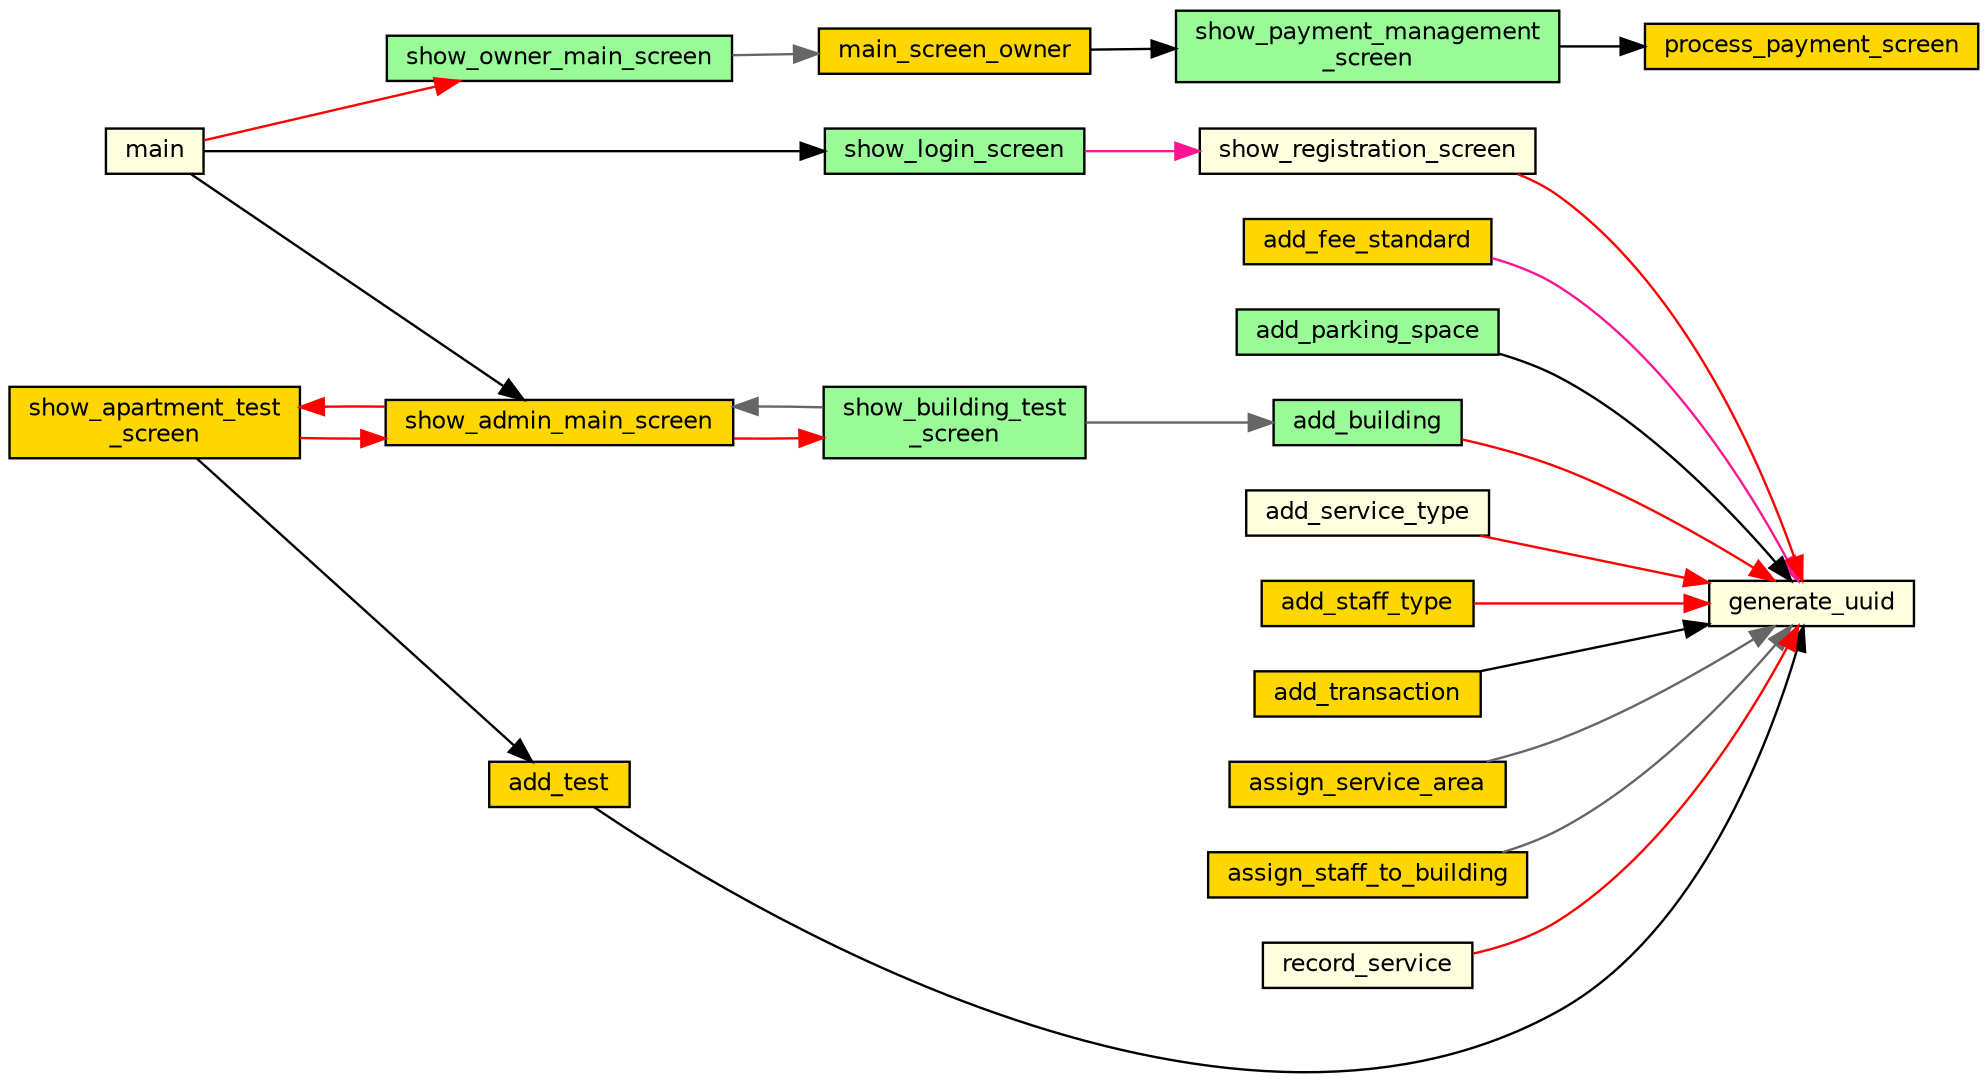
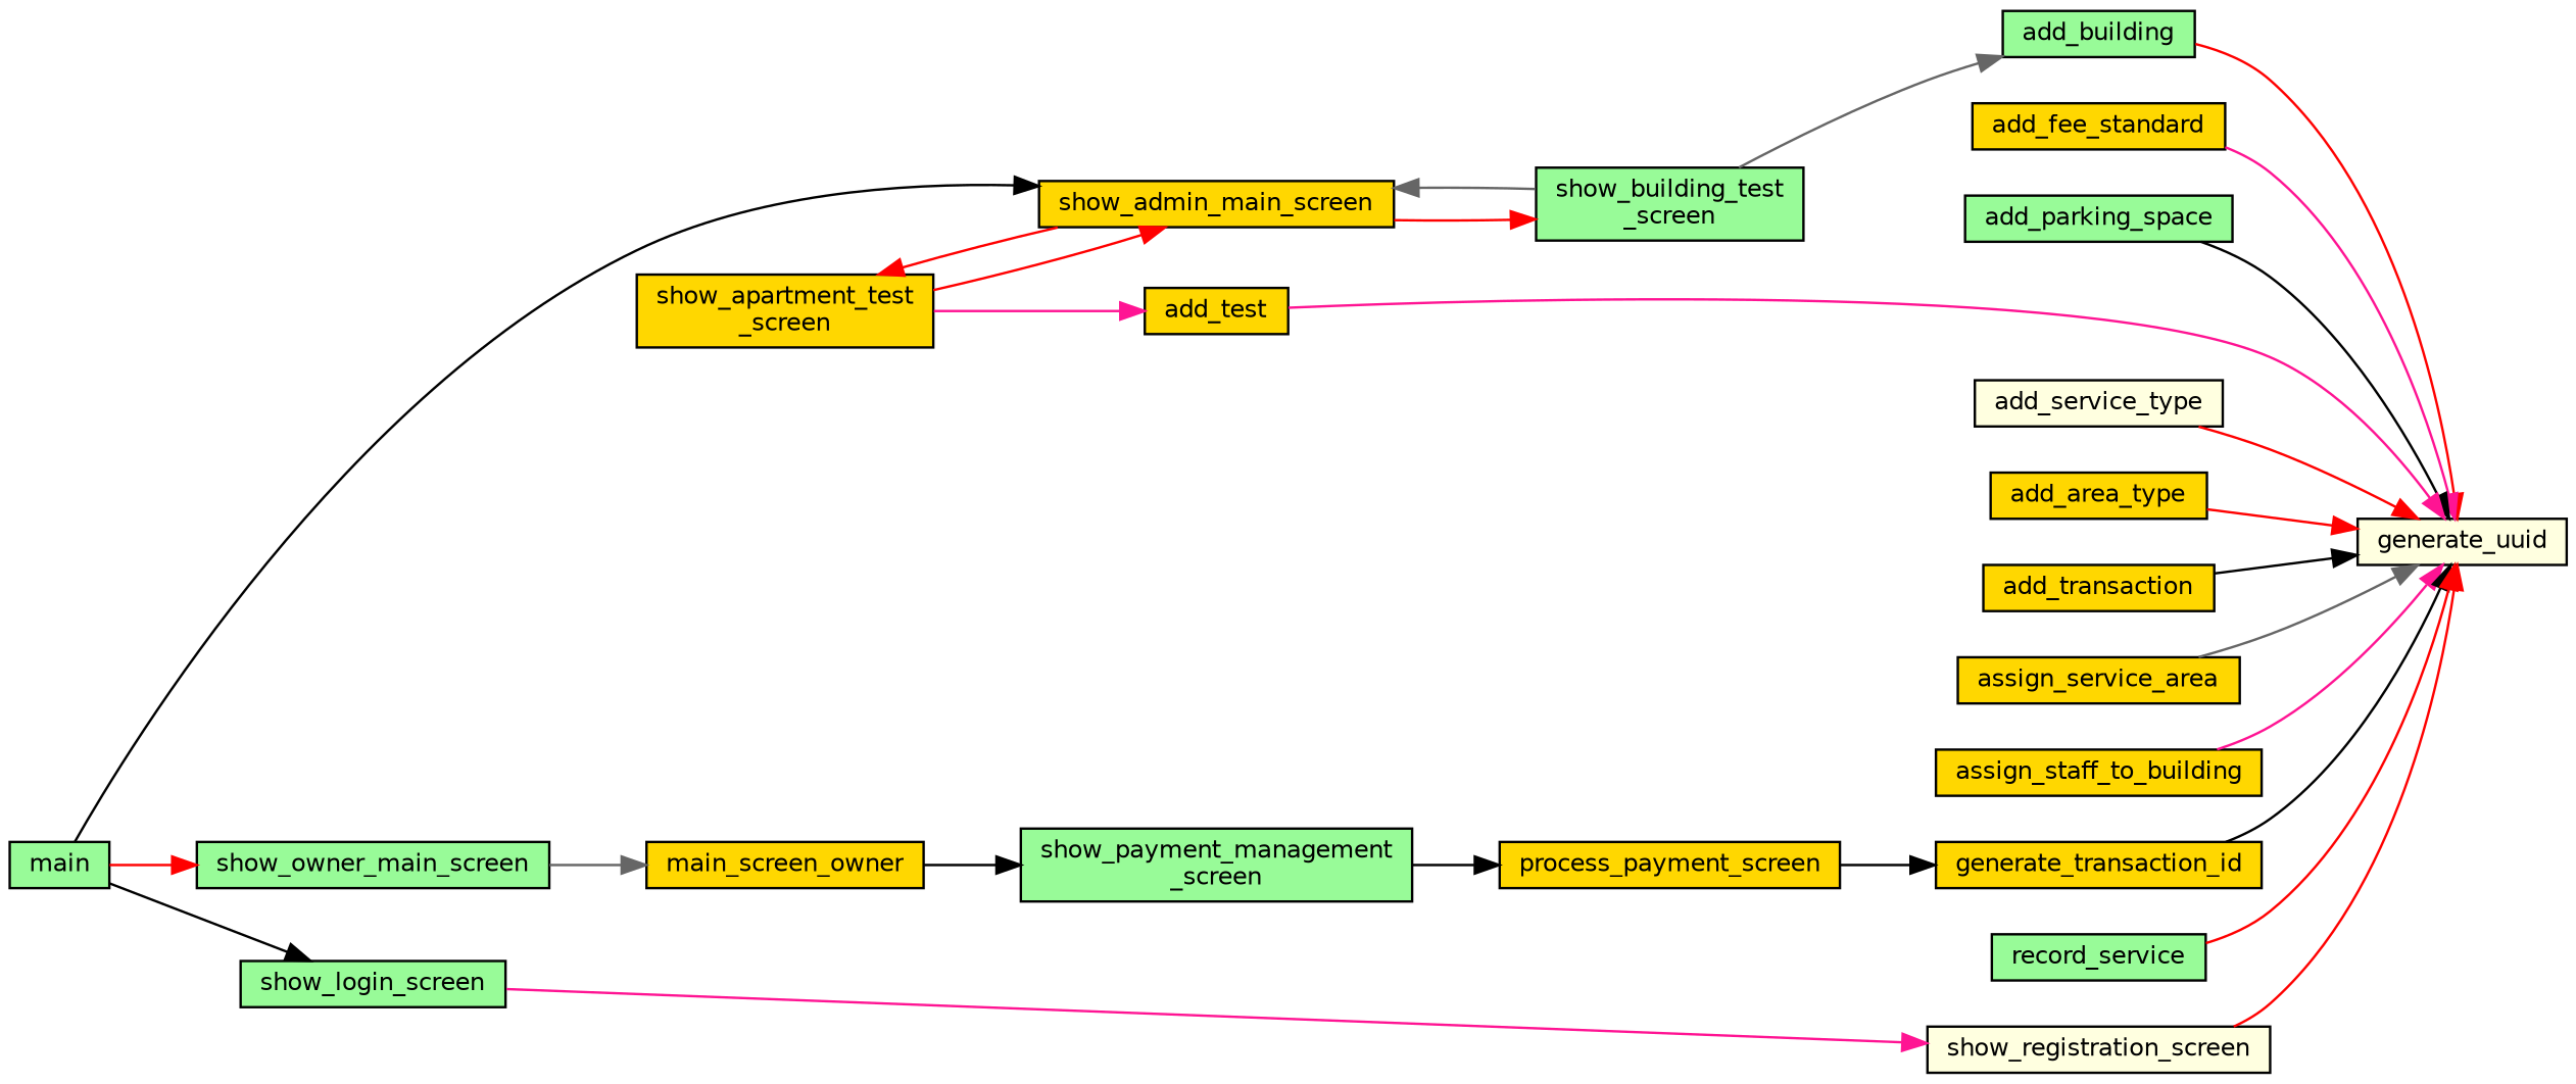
  digraph {
    rankdir=RL
    node [color=black fillcolor=gold fontname=Helvetica fontsize=10 shape=record style=filled]
    edge [color=red dir=back fontname=Helvetica fontsize=10 labelfontname=Helvetica labelfontsize=10 style=solid]
    n1 [fillcolor=lightyellow fontcolor=black height=0.2 label=generate_uuid width=0.4]
    n2 [fillcolor=palegreen height=0.2 label=add_building width=0.4]
    n3 [height=0.2 label=add_fee_standard width=0.4]
    n4 [fillcolor=palegreen height=0.2 label=add_parking_space width=0.4]
    n5 [height=0.2 label=add_test width=0.4]
    n6 [fillcolor=lightyellow height=0.2 label=add_service_type width=0.4]
-   n7 [height=0.2 label=add_staff_type width=0.4]
+   n7 [height=0.2 label=add_area_type width=0.4]
    n8 [height=0.2 label=add_transaction width=0.4]
    n9 [height=0.2 label=assign_service_area width=0.4]
    n10 [height=0.2 label=assign_staff_to_building width=0.4]
-   n12 [fillcolor=lightyellow height=0.2 label=record_service width=0.4]
+   n11 [height=0.2 label=generate_transaction_id width=0.4]
+   n12 [fillcolor=palegreen height=0.2 label=record_service width=0.4]
    n13 [fillcolor=lightyellow height=0.2 label=show_registration_screen width=0.4]
    n14 [fillcolor=palegreen height=0.2 label="show_building_test\l_screen" width=0.4]
    n15 [height=0.2 label="show_apartment_test\l_screen" width=0.4]
    n16 [height=0.2 label=process_payment_screen width=0.4]
    n17 [fillcolor=palegreen height=0.2 label=show_login_screen width=0.4]
    n18 [height=0.2 label=show_admin_main_screen width=0.4]
-   n19 [fillcolor=lightyellow height=0.2 label=main width=0.4]
+   n19 [fillcolor=palegreen height=0.2 label=main width=0.4]
    n20 [fillcolor=palegreen height=0.2 label="show_payment_management\l_screen" width=0.4]
    n21 [height=0.2 label=main_screen_owner width=0.4]
    n22 [fillcolor=palegreen height=0.2 label=show_owner_main_screen width=0.4]
    n1 -> n2
    n1 -> n3 [color=deeppink]
    n1 -> n4 [color=black]
-   n1 -> n5 [color=black]
+   n1 -> n5 [color=deeppink]
    n1 -> n6
    n1 -> n7
    n1 -> n8 [color=black]
    n1 -> n9 [color=gray40]
-   n1 -> n10 [color=gray40]
+   n1 -> n10 [color=deeppink]
+   n1 -> n11 [color=black]
    n1 -> n12
    n1 -> n13
    n2 -> n14 [color=gray40]
-   n5 -> n15 [color=black]
+   n5 -> n15 [color=deeppink]
+   n11 -> n16 [color=black]
    n13 -> n17 [color=deeppink]
    n14 -> n18
    n15 -> n18
    n16 -> n20 [color=black]
    n17 -> n19 [color=black]
    n18 -> n14 [color=gray40]
    n18 -> n15
    n18 -> n19 [color=black]
    n20 -> n21 [color=black]
    n21 -> n22 [color=gray40]
    n22 -> n19
  }
